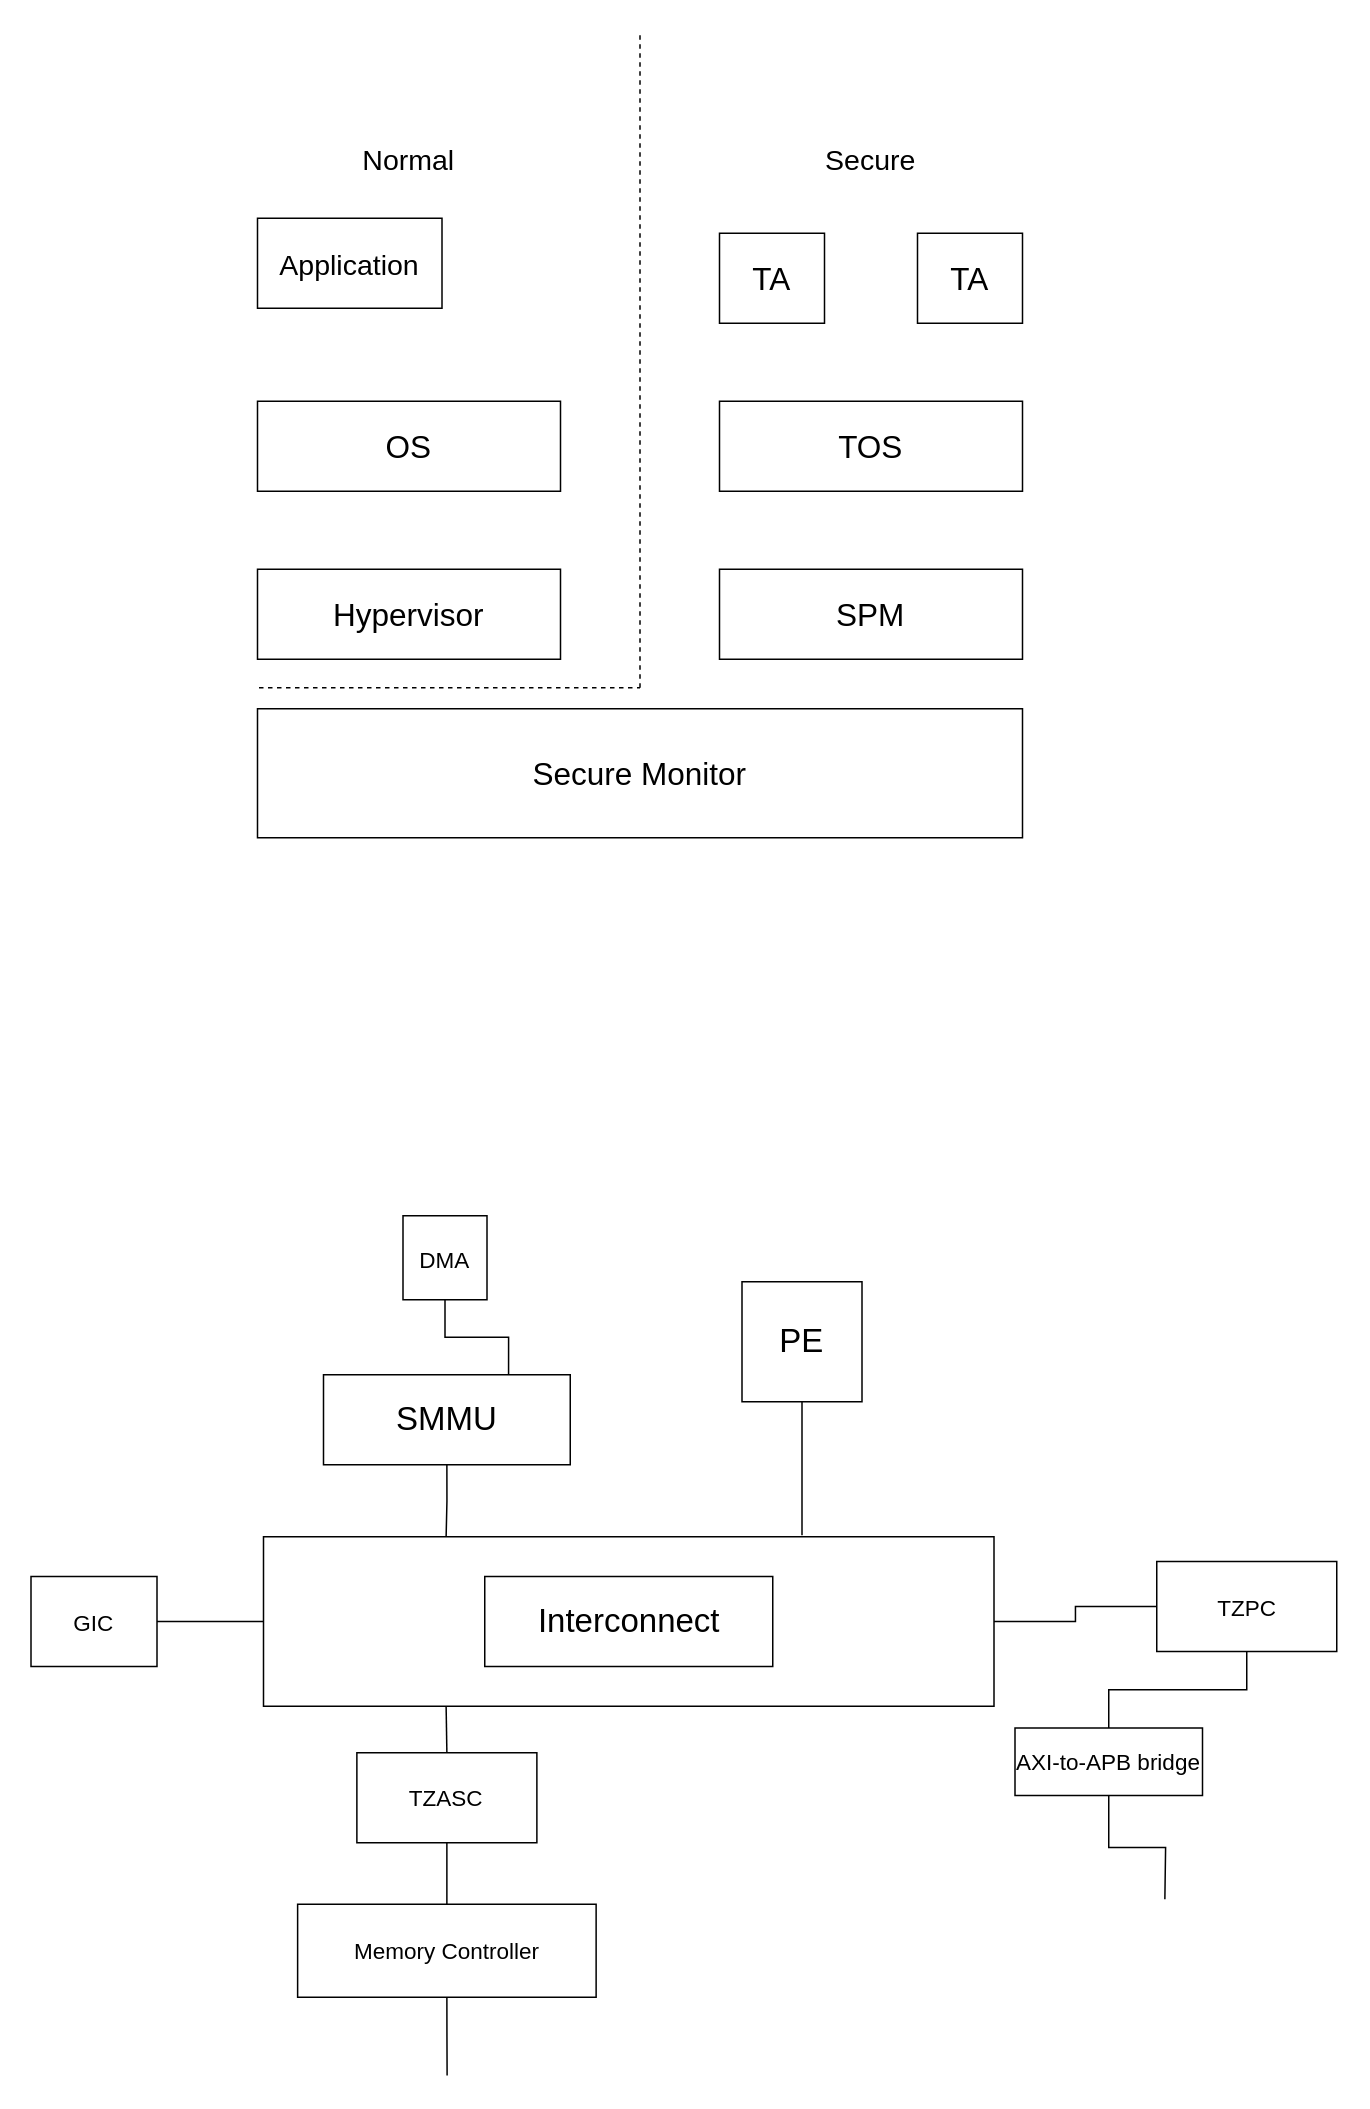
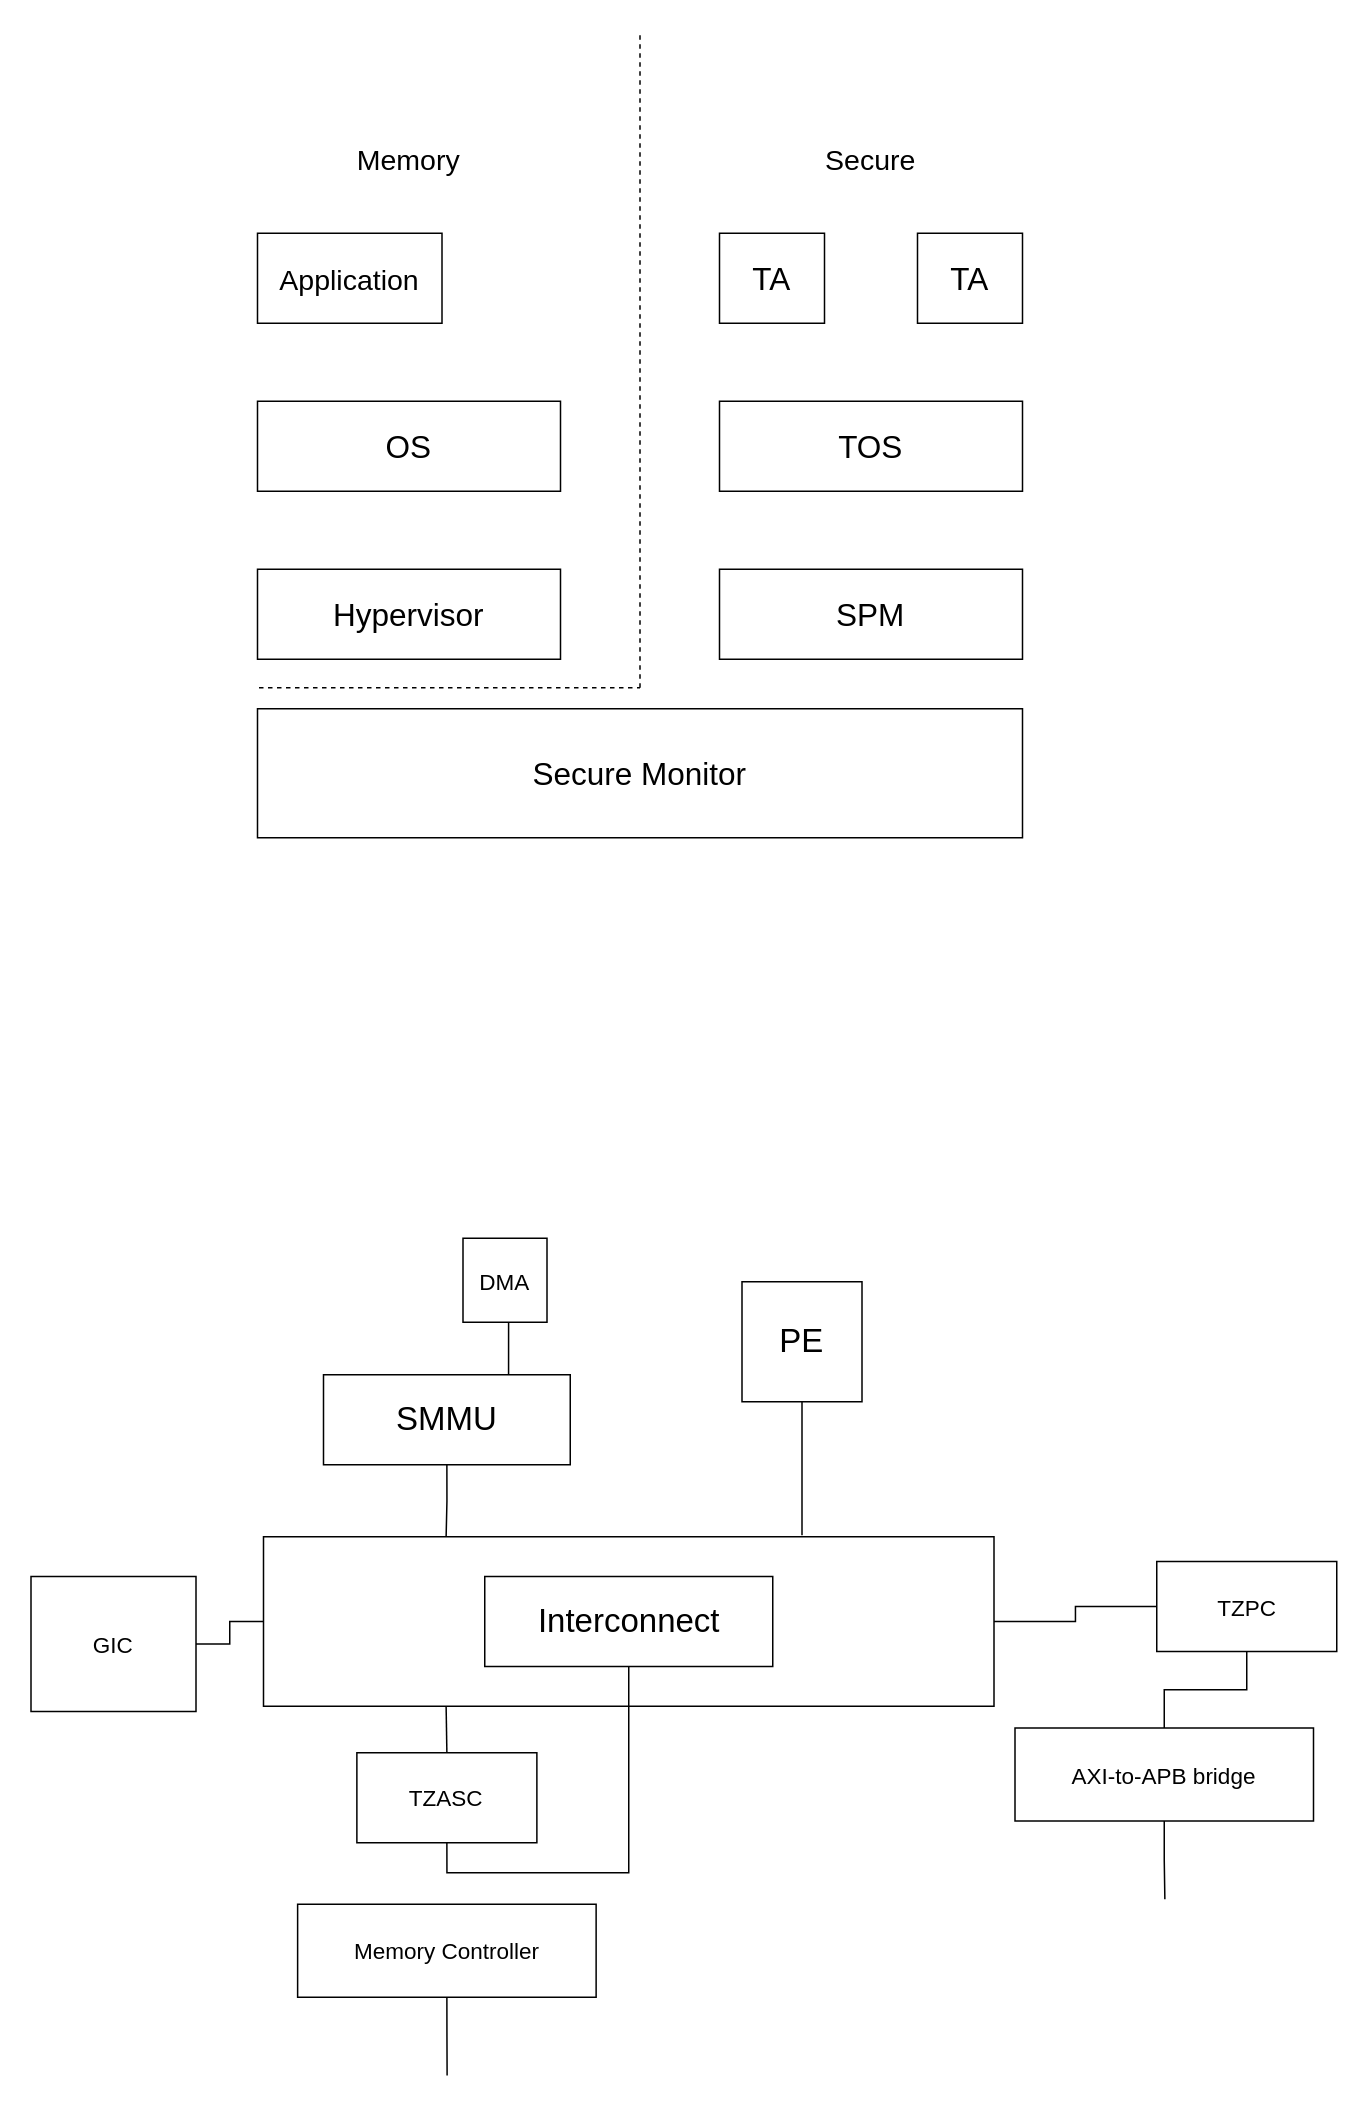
  <mxCell id="0" />
  <mxCell id="1" parent="0" />
  <mxCell id="2" value="&lt;font style=&quot;font-size: 21px;&quot;&gt;Secure Monitor&lt;/font&gt;" style="rounded=0;whiteSpace=wrap;html=1;" parent="1" vertex="1"><mxGeometry x="171" y="472" width="510" height="86" as="geometry" /></mxCell>
  <mxCell id="3" value="Hypervisor" style="rounded=0;whiteSpace=wrap;html=1;fontSize=21;" parent="1" vertex="1"><mxGeometry x="171" y="379" width="202" height="60" as="geometry" /></mxCell>
  <mxCell id="4" value="" style="endArrow=none;dashed=1;html=1;rounded=0;fontSize=21;" parent="1" edge="1"><mxGeometry width="50" height="50" relative="1" as="geometry"><mxPoint x="426" y="458" as="sourcePoint" /><mxPoint x="426" y="20" as="targetPoint" /></mxGeometry></mxCell>
  <mxCell id="5" value="SPM" style="rounded=0;whiteSpace=wrap;html=1;fontSize=21;" parent="1" vertex="1"><mxGeometry x="479" y="379" width="202" height="60" as="geometry" /></mxCell>
  <mxCell id="6" value="OS" style="rounded=0;whiteSpace=wrap;html=1;fontSize=21;" parent="1" vertex="1"><mxGeometry x="171" y="267" width="202" height="60" as="geometry" /></mxCell>
  <mxCell id="7" value="TOS" style="rounded=0;whiteSpace=wrap;html=1;fontSize=21;" parent="1" vertex="1"><mxGeometry x="479" y="267" width="202" height="60" as="geometry" /></mxCell>
  <mxCell id="8" value="TA" style="rounded=0;whiteSpace=wrap;html=1;fontSize=21;" parent="1" vertex="1"><mxGeometry x="479" y="155" width="70" height="60" as="geometry" /></mxCell>
  <mxCell id="9" value="TA" style="rounded=0;whiteSpace=wrap;html=1;fontSize=21;" parent="1" vertex="1"><mxGeometry x="611" y="155" width="70" height="60" as="geometry" /></mxCell>
- <mxCell id="10" value="&lt;font style=&quot;font-size: 19px;&quot;&gt;Application&lt;/font&gt;" style="rounded=0;whiteSpace=wrap;html=1;fontSize=21;" parent="1" vertex="1"><mxGeometry x="171" y="145" width="123" height="60" as="geometry" /></mxCell>
+ <mxCell id="10" value="&lt;font style=&quot;font-size: 19px;&quot;&gt;Application&lt;/font&gt;" style="rounded=0;whiteSpace=wrap;html=1;fontSize=21;" parent="1" vertex="1"><mxGeometry x="171" y="155" width="123" height="60" as="geometry" /></mxCell>
  <mxCell id="11" value="" style="endArrow=none;dashed=1;html=1;rounded=0;fontSize=19;" parent="1" edge="1"><mxGeometry width="50" height="50" relative="1" as="geometry"><mxPoint x="172" y="458" as="sourcePoint" /><mxPoint x="426" y="458" as="targetPoint" /></mxGeometry></mxCell>
- <mxCell id="12" value="Normal" style="text;html=1;strokeColor=none;fillColor=none;align=center;verticalAlign=middle;whiteSpace=wrap;rounded=0;fontSize=19;" parent="1" vertex="1"><mxGeometry x="199" y="92" width="146" height="30" as="geometry" /></mxCell>
+ <mxCell id="12" value="Memory" style="text;html=1;strokeColor=none;fillColor=none;align=center;verticalAlign=middle;whiteSpace=wrap;rounded=0;fontSize=19;" parent="1" vertex="1"><mxGeometry x="199" y="92" width="146" height="30" as="geometry" /></mxCell>
  <mxCell id="13" value="Secure" style="text;html=1;strokeColor=none;fillColor=none;align=center;verticalAlign=middle;whiteSpace=wrap;rounded=0;fontSize=19;" parent="1" vertex="1"><mxGeometry x="507" y="92" width="146" height="30" as="geometry" /></mxCell>
  <mxCell id="14" style="edgeStyle=orthogonalEdgeStyle;rounded=0;orthogonalLoop=1;jettySize=auto;html=1;exitX=0.25;exitY=1;exitDx=0;exitDy=0;entryX=0.5;entryY=0;entryDx=0;entryDy=0;fontSize=15;endArrow=none;endFill=0;" parent="1" source="15" target="26" edge="1"><mxGeometry relative="1" as="geometry" /></mxCell>
  <mxCell id="15" value="" style="rounded=0;whiteSpace=wrap;html=1;" parent="1" vertex="1"><mxGeometry x="175" y="1024" width="487" height="113" as="geometry" /></mxCell>
  <mxCell id="16" style="edgeStyle=orthogonalEdgeStyle;rounded=0;orthogonalLoop=1;jettySize=auto;html=1;exitX=0.5;exitY=1;exitDx=0;exitDy=0;fontSize=22;endArrow=none;endFill=0;" parent="1" source="17" edge="1"><mxGeometry relative="1" as="geometry"><mxPoint x="534" y="1023" as="targetPoint" /></mxGeometry></mxCell>
  <mxCell id="17" value="&lt;font style=&quot;font-size: 22px;&quot;&gt;PE&lt;/font&gt;" style="whiteSpace=wrap;html=1;aspect=fixed;" parent="1" vertex="1"><mxGeometry x="494" y="854" width="80" height="80" as="geometry" /></mxCell>
  <mxCell id="18" value="Interconnect" style="rounded=0;whiteSpace=wrap;html=1;fontSize=22;" parent="1" vertex="1"><mxGeometry x="322.5" y="1050.5" width="192" height="60" as="geometry" /></mxCell>
  <mxCell id="19" style="edgeStyle=orthogonalEdgeStyle;rounded=0;orthogonalLoop=1;jettySize=auto;html=1;exitX=0.5;exitY=1;exitDx=0;exitDy=0;entryX=0.25;entryY=0;entryDx=0;entryDy=0;fontSize=22;endArrow=none;endFill=0;" parent="1" source="20" target="15" edge="1"><mxGeometry relative="1" as="geometry" /></mxCell>
  <mxCell id="20" value="SMMU" style="rounded=0;whiteSpace=wrap;html=1;fontSize=22;" parent="1" vertex="1"><mxGeometry x="215" y="916" width="164.5" height="60" as="geometry" /></mxCell>
  <mxCell id="21" style="edgeStyle=orthogonalEdgeStyle;rounded=0;orthogonalLoop=1;jettySize=auto;html=1;exitX=0.5;exitY=1;exitDx=0;exitDy=0;entryX=0.75;entryY=0;entryDx=0;entryDy=0;fontSize=22;endArrow=none;endFill=0;" parent="1" source="22" target="20" edge="1"><mxGeometry relative="1" as="geometry" /></mxCell>
- <mxCell id="22" value="&lt;font style=&quot;font-size: 15px;&quot;&gt;DMA&lt;/font&gt;" style="whiteSpace=wrap;html=1;aspect=fixed;fontSize=22;" parent="1" vertex="1"><mxGeometry x="268" y="810" width="56" height="56" as="geometry" /></mxCell>
+ <mxCell id="22" value="&lt;font style=&quot;font-size: 15px;&quot;&gt;DMA&lt;/font&gt;" style="whiteSpace=wrap;html=1;aspect=fixed;fontSize=22;" parent="1" vertex="1"><mxGeometry x="308" y="825" width="56" height="56" as="geometry" /></mxCell>
  <mxCell id="23" style="edgeStyle=orthogonalEdgeStyle;rounded=0;orthogonalLoop=1;jettySize=auto;html=1;exitX=1;exitY=0.5;exitDx=0;exitDy=0;entryX=0;entryY=0.5;entryDx=0;entryDy=0;fontSize=15;endArrow=none;endFill=0;" parent="1" source="24" target="15" edge="1"><mxGeometry relative="1" as="geometry" /></mxCell>
- <mxCell id="24" value="GIC" style="rounded=0;whiteSpace=wrap;html=1;fontSize=15;" parent="1" vertex="1"><mxGeometry x="20" y="1050.5" width="84" height="60" as="geometry" /></mxCell>
- <mxCell id="25" style="edgeStyle=orthogonalEdgeStyle;rounded=0;orthogonalLoop=1;jettySize=auto;html=1;exitX=0.5;exitY=1;exitDx=0;exitDy=0;entryX=0.5;entryY=0;entryDx=0;entryDy=0;fontSize=15;endArrow=none;endFill=0;" parent="1" source="26" target="28" edge="1"><mxGeometry relative="1" as="geometry" /></mxCell>
+ <mxCell id="24" value="GIC" style="rounded=0;whiteSpace=wrap;html=1;fontSize=15;" parent="1" vertex="1"><mxGeometry x="20" y="1050.5" width="110" height="90" as="geometry" /></mxCell>
+ <mxCell id="25" style="edgeStyle=orthogonalEdgeStyle;rounded=0;orthogonalLoop=1;jettySize=auto;html=1;exitX=0.5;exitY=1;exitDx=0;exitDy=0;fontSize=15;endArrow=none;endFill=0;" parent="1" source="26" target="18" edge="1"><mxGeometry relative="1" as="geometry" /></mxCell>
  <mxCell id="26" value="TZASC" style="rounded=0;whiteSpace=wrap;html=1;fontSize=15;" parent="1" vertex="1"><mxGeometry x="237.25" y="1168" width="120" height="60" as="geometry" /></mxCell>
  <mxCell id="27" style="edgeStyle=orthogonalEdgeStyle;rounded=0;orthogonalLoop=1;jettySize=auto;html=1;exitX=0.5;exitY=1;exitDx=0;exitDy=0;fontSize=15;endArrow=none;endFill=0;" parent="1" source="28" edge="1"><mxGeometry relative="1" as="geometry"><mxPoint x="297.412" y="1383.118" as="targetPoint" /></mxGeometry></mxCell>
  <mxCell id="28" value="Memory Controller" style="rounded=0;whiteSpace=wrap;html=1;fontSize=15;" parent="1" vertex="1"><mxGeometry x="197.75" y="1269" width="199" height="62" as="geometry" /></mxCell>
  <mxCell id="29" style="edgeStyle=orthogonalEdgeStyle;rounded=0;orthogonalLoop=1;jettySize=auto;html=1;exitX=0.5;exitY=1;exitDx=0;exitDy=0;fontSize=15;endArrow=none;endFill=0;" parent="1" source="31" target="33" edge="1"><mxGeometry relative="1" as="geometry" /></mxCell>
  <mxCell id="30" style="edgeStyle=orthogonalEdgeStyle;rounded=0;orthogonalLoop=1;jettySize=auto;html=1;entryX=1;entryY=0.5;entryDx=0;entryDy=0;endArrow=none;endFill=0;" edge="1" parent="1" source="31" target="15"><mxGeometry relative="1" as="geometry" /></mxCell>
  <mxCell id="31" value="TZPC" style="rounded=0;whiteSpace=wrap;html=1;fontSize=15;" parent="1" vertex="1"><mxGeometry x="770.5" y="1040.5" width="120" height="60" as="geometry" /></mxCell>
  <mxCell id="32" style="edgeStyle=orthogonalEdgeStyle;rounded=0;orthogonalLoop=1;jettySize=auto;html=1;exitX=0.5;exitY=1;exitDx=0;exitDy=0;fontSize=15;endArrow=none;endFill=0;" parent="1" source="33" edge="1"><mxGeometry relative="1" as="geometry"><mxPoint x="775.912" y="1265.618" as="targetPoint" /></mxGeometry></mxCell>
- <mxCell id="33" value="AXI-to-APB bridge" style="rounded=0;whiteSpace=wrap;html=1;fontSize=15;" parent="1" vertex="1"><mxGeometry x="676" y="1151.5" width="125" height="45" as="geometry" /></mxCell>
+ <mxCell id="33" value="AXI-to-APB bridge" style="rounded=0;whiteSpace=wrap;html=1;fontSize=15;" parent="1" vertex="1"><mxGeometry x="676" y="1151.5" width="199" height="62" as="geometry" /></mxCell>
